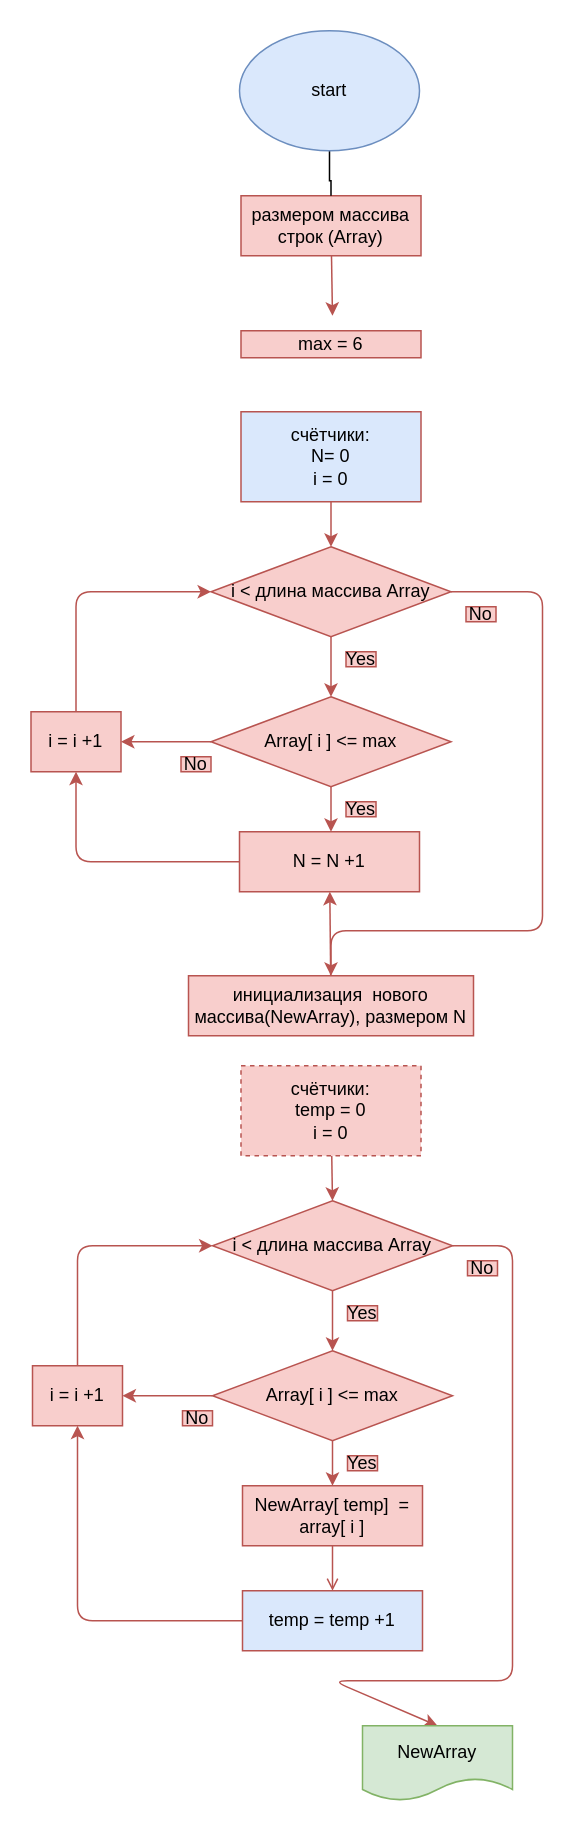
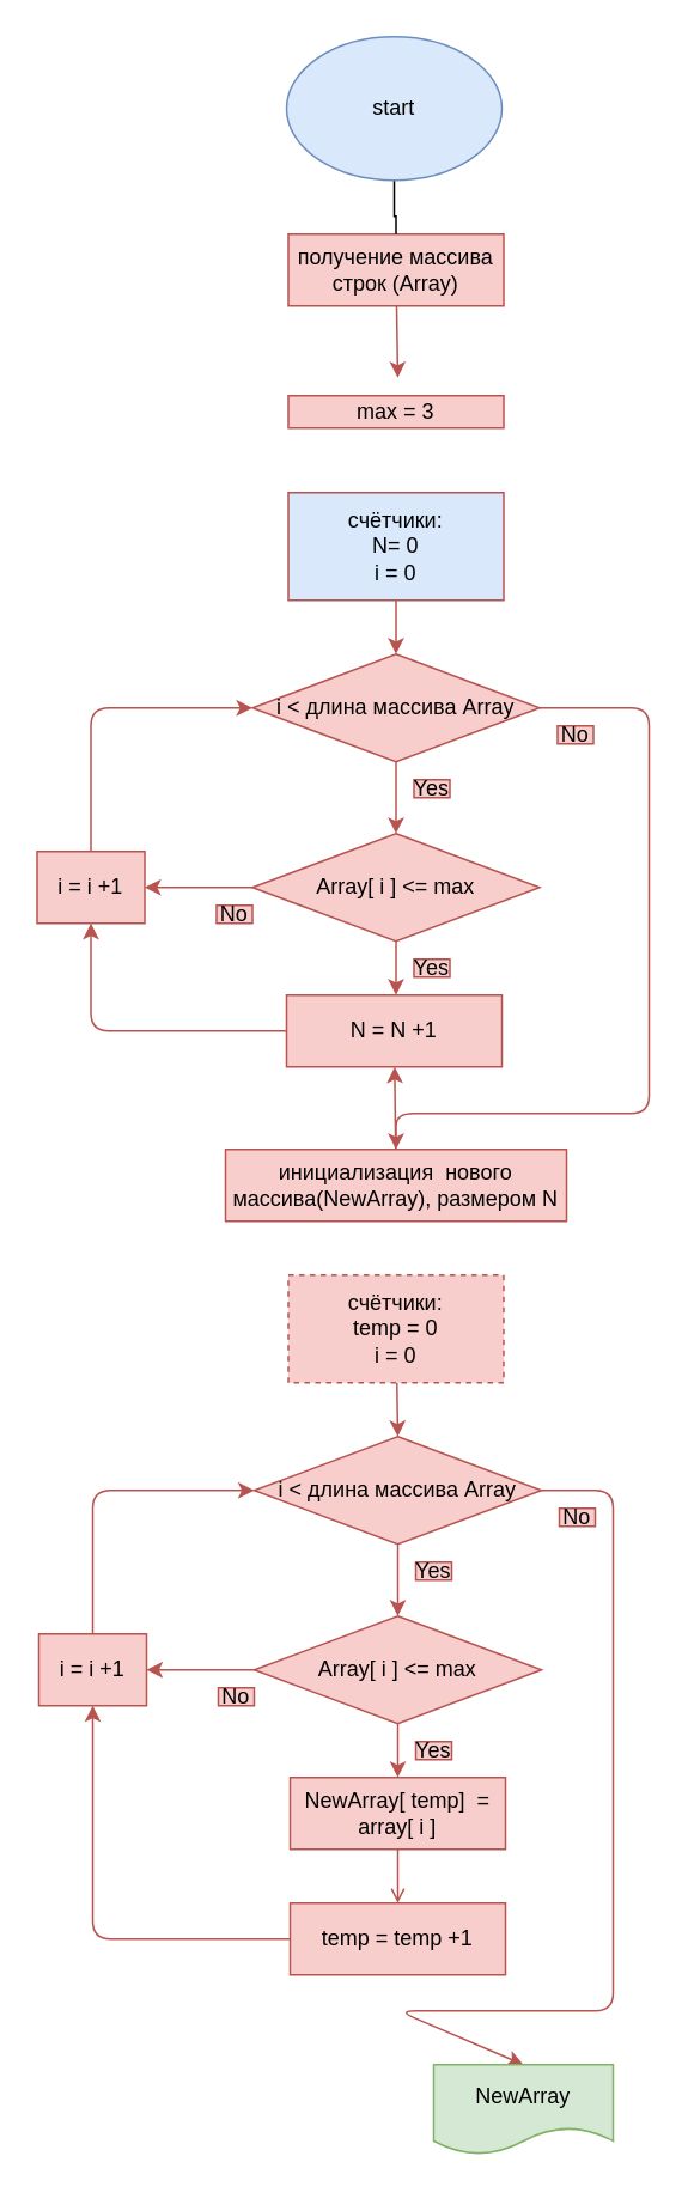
  <mxCell id="0" />
  <mxCell id="1" parent="0" />
  <mxCell id="2" style="edgeStyle=none;html=1;entryX=0.5;entryY=0;entryDx=0;entryDy=0;fillColor=#f8cecc;strokeColor=#b85450;" parent="1" source="3" edge="1"><mxGeometry relative="1" as="geometry"><mxPoint x="221" y="210" as="targetPoint" /></mxGeometry></mxCell>
- <mxCell id="3" value="размером массива строк (Array)" style="rounded=0;whiteSpace=wrap;html=1;fillColor=#f8cecc;strokeColor=#b85450;" parent="1" vertex="1"><mxGeometry x="160" y="130" width="120" height="40" as="geometry" /></mxCell>
+ <mxCell id="3" value="получение массива строк (Array)" style="rounded=0;whiteSpace=wrap;html=1;fillColor=#f8cecc;strokeColor=#b85450;" parent="1" vertex="1"><mxGeometry x="160" y="130" width="120" height="40" as="geometry" /></mxCell>
  <mxCell id="4" style="edgeStyle=none;html=1;fillColor=#f8cecc;strokeColor=#b85450;" parent="1" source="5" target="34" edge="1"><mxGeometry relative="1" as="geometry" /></mxCell>
- <mxCell id="5" value="инициализация&amp;nbsp; нового массива(NewArray), размером N" style="rounded=0;whiteSpace=wrap;html=1;fillColor=#f8cecc;strokeColor=#b85450;" parent="1" vertex="1"><mxGeometry x="125" y="650" width="190" height="40" as="geometry" /></mxCell>
+ <mxCell id="5" value="инициализация&amp;nbsp; нового массива(NewArray), размером N" style="rounded=0;whiteSpace=wrap;html=1;fillColor=#f8cecc;strokeColor=#b85450;" parent="1" vertex="1"><mxGeometry x="125" y="640" width="190" height="40" as="geometry" /></mxCell>
  <mxCell id="6" style="edgeStyle=none;html=1;entryX=0.5;entryY=0;entryDx=0;entryDy=0;fillColor=#f8cecc;strokeColor=#b85450;" parent="1" source="7" target="10" edge="1"><mxGeometry relative="1" as="geometry" /></mxCell>
  <mxCell id="7" value="счётчики:&lt;br&gt;temp = 0&lt;br&gt;i = 0" style="rounded=0;whiteSpace=wrap;html=1;fillColor=#f8cecc;strokeColor=#b85450;dashed=1;" parent="1" vertex="1"><mxGeometry x="160" y="710" width="120" height="60" as="geometry" /></mxCell>
  <mxCell id="8" style="edgeStyle=none;html=1;entryX=0.5;entryY=0;entryDx=0;entryDy=0;fillColor=#f8cecc;strokeColor=#b85450;" parent="1" source="10" target="13" edge="1"><mxGeometry relative="1" as="geometry" /></mxCell>
  <mxCell id="9" style="edgeStyle=none;html=1;entryX=0.5;entryY=0;entryDx=0;entryDy=0;fillColor=#f8cecc;strokeColor=#b85450;" parent="1" source="10" target="24" edge="1"><mxGeometry relative="1" as="geometry"><Array as="points"><mxPoint x="341" y="830" /><mxPoint x="341" y="1120" /><mxPoint x="221" y="1120" /></Array></mxGeometry></mxCell>
  <mxCell id="10" value="i &amp;lt; длина массива Array" style="rhombus;whiteSpace=wrap;html=1;fillColor=#f8cecc;strokeColor=#b85450;" parent="1" vertex="1"><mxGeometry x="141" y="800" width="160" height="60" as="geometry" /></mxCell>
  <mxCell id="11" style="edgeStyle=none;html=1;entryX=0.5;entryY=0;entryDx=0;entryDy=0;fillColor=#f8cecc;strokeColor=#b85450;" parent="1" source="13" target="15" edge="1"><mxGeometry relative="1" as="geometry" /></mxCell>
  <mxCell id="12" style="edgeStyle=none;html=1;fillColor=#f8cecc;strokeColor=#b85450;" parent="1" source="13" edge="1"><mxGeometry relative="1" as="geometry"><mxPoint x="81" y="930" as="targetPoint" /></mxGeometry></mxCell>
  <mxCell id="13" value="Array[ i ] &amp;lt;= max" style="rhombus;whiteSpace=wrap;html=1;fillColor=#f8cecc;strokeColor=#b85450;" parent="1" vertex="1"><mxGeometry x="141" y="900" width="160" height="60" as="geometry" /></mxCell>
  <mxCell id="14" style="edgeStyle=none;html=1;entryX=0.5;entryY=0;entryDx=0;entryDy=0;fillColor=#f8cecc;strokeColor=#b85450;endArrow=open;" parent="1" source="15" target="17" edge="1"><mxGeometry relative="1" as="geometry" /></mxCell>
  <mxCell id="15" value="NewArray[ temp]&amp;nbsp; = array[ i ]" style="rounded=0;whiteSpace=wrap;html=1;fillColor=#f8cecc;strokeColor=#b85450;" parent="1" vertex="1"><mxGeometry x="161" y="990" width="120" height="40" as="geometry" /></mxCell>
  <mxCell id="16" style="edgeStyle=none;html=1;entryX=0.5;entryY=1;entryDx=0;entryDy=0;fillColor=#f8cecc;strokeColor=#b85450;" parent="1" source="17" target="22" edge="1"><mxGeometry relative="1" as="geometry"><Array as="points"><mxPoint x="51" y="1080" /></Array></mxGeometry></mxCell>
- <mxCell id="17" value="temp = temp +1" style="rounded=0;whiteSpace=wrap;html=1;fillColor=#dae8fc;strokeColor=#b85450;" parent="1" vertex="1"><mxGeometry x="161" y="1060" width="120" height="40" as="geometry" /></mxCell>
+ <mxCell id="17" value="temp = temp +1" style="rounded=0;whiteSpace=wrap;html=1;fillColor=#f8cecc;strokeColor=#b85450;" parent="1" vertex="1"><mxGeometry x="161" y="1060" width="120" height="40" as="geometry" /></mxCell>
  <mxCell id="18" value="Yes" style="text;html=1;strokeColor=#b85450;fillColor=#f8cecc;align=center;verticalAlign=middle;whiteSpace=wrap;rounded=0;" parent="1" vertex="1"><mxGeometry x="231" y="870" width="20" height="10" as="geometry" /></mxCell>
  <mxCell id="19" value="Yes" style="text;html=1;strokeColor=#b85450;fillColor=#f8cecc;align=center;verticalAlign=middle;whiteSpace=wrap;rounded=0;" parent="1" vertex="1"><mxGeometry x="231" y="970" width="20" height="10" as="geometry" /></mxCell>
  <mxCell id="20" value="No" style="text;html=1;strokeColor=#b85450;fillColor=#f8cecc;align=center;verticalAlign=middle;whiteSpace=wrap;rounded=0;" parent="1" vertex="1"><mxGeometry x="311" y="840" width="20" height="10" as="geometry" /></mxCell>
  <mxCell id="21" style="edgeStyle=none;html=1;entryX=0;entryY=0.5;entryDx=0;entryDy=0;fillColor=#f8cecc;strokeColor=#b85450;" parent="1" source="22" target="10" edge="1"><mxGeometry relative="1" as="geometry"><Array as="points"><mxPoint x="51" y="830" /></Array></mxGeometry></mxCell>
  <mxCell id="22" value="i = i +1" style="rounded=0;whiteSpace=wrap;html=1;fillColor=#f8cecc;strokeColor=#b85450;" parent="1" vertex="1"><mxGeometry x="21" y="910" width="60" height="40" as="geometry" /></mxCell>
  <mxCell id="23" value="No" style="text;html=1;strokeColor=#b85450;fillColor=#f8cecc;align=center;verticalAlign=middle;whiteSpace=wrap;rounded=0;" parent="1" vertex="1"><mxGeometry x="121" y="940" width="20" height="10" as="geometry" /></mxCell>
  <mxCell id="24" value="NewArray" style="shape=document;whiteSpace=wrap;html=1;boundedLbl=1;fillColor=#d5e8d4;strokeColor=#82b366;" parent="1" vertex="1"><mxGeometry x="241" y="1150" width="100" height="50" as="geometry" /></mxCell>
  <mxCell id="25" style="edgeStyle=none;html=1;entryX=0.5;entryY=0;entryDx=0;entryDy=0;fillColor=#f8cecc;strokeColor=#b85450;" parent="1" source="26" target="29" edge="1"><mxGeometry relative="1" as="geometry" /></mxCell>
  <mxCell id="26" value="счётчики:&lt;br&gt;N= 0&lt;br&gt;i = 0" style="rounded=0;whiteSpace=wrap;html=1;fillColor=#dae8fc;strokeColor=#b85450;" parent="1" vertex="1"><mxGeometry x="160" y="274" width="120" height="60" as="geometry" /></mxCell>
  <mxCell id="27" style="edgeStyle=none;html=1;entryX=0.5;entryY=0;entryDx=0;entryDy=0;fillColor=#f8cecc;strokeColor=#b85450;" parent="1" source="29" target="32" edge="1"><mxGeometry relative="1" as="geometry" /></mxCell>
  <mxCell id="28" style="edgeStyle=none;html=1;fillColor=#f8cecc;strokeColor=#b85450;" parent="1" source="29" target="5" edge="1"><mxGeometry relative="1" as="geometry"><Array as="points"><mxPoint x="361" y="394" /><mxPoint x="361" y="620" /><mxPoint x="220" y="620" /></Array></mxGeometry></mxCell>
  <mxCell id="29" value="i &amp;lt; длина массива Array" style="rhombus;whiteSpace=wrap;html=1;fillColor=#f8cecc;strokeColor=#b85450;" parent="1" vertex="1"><mxGeometry x="140" y="364" width="160" height="60" as="geometry" /></mxCell>
  <mxCell id="30" style="edgeStyle=none;html=1;entryX=0.5;entryY=0;entryDx=0;entryDy=0;fillColor=#f8cecc;strokeColor=#b85450;" parent="1" source="32" edge="1"><mxGeometry relative="1" as="geometry"><mxPoint x="220" y="554" as="targetPoint" /></mxGeometry></mxCell>
  <mxCell id="31" style="edgeStyle=none;html=1;fillColor=#f8cecc;strokeColor=#b85450;" parent="1" source="32" edge="1"><mxGeometry relative="1" as="geometry"><mxPoint x="80" y="494" as="targetPoint" /></mxGeometry></mxCell>
  <mxCell id="32" value="Array[ i ] &amp;lt;= max" style="rhombus;whiteSpace=wrap;html=1;fillColor=#f8cecc;strokeColor=#b85450;" parent="1" vertex="1"><mxGeometry x="140" y="464" width="160" height="60" as="geometry" /></mxCell>
  <mxCell id="33" style="edgeStyle=none;html=1;entryX=0.5;entryY=1;entryDx=0;entryDy=0;fillColor=#f8cecc;strokeColor=#b85450;" parent="1" source="34" target="39" edge="1"><mxGeometry relative="1" as="geometry"><Array as="points"><mxPoint x="50" y="574" /></Array></mxGeometry></mxCell>
  <mxCell id="34" value="N = N +1" style="rounded=0;whiteSpace=wrap;html=1;fillColor=#f8cecc;strokeColor=#b85450;" parent="1" vertex="1"><mxGeometry x="159" y="554" width="120" height="40" as="geometry" /></mxCell>
  <mxCell id="35" value="Yes" style="text;html=1;strokeColor=#b85450;fillColor=#f8cecc;align=center;verticalAlign=middle;whiteSpace=wrap;rounded=0;" parent="1" vertex="1"><mxGeometry x="230" y="434" width="20" height="10" as="geometry" /></mxCell>
  <mxCell id="36" value="Yes" style="text;html=1;strokeColor=#b85450;fillColor=#f8cecc;align=center;verticalAlign=middle;whiteSpace=wrap;rounded=0;" parent="1" vertex="1"><mxGeometry x="230" y="534" width="20" height="10" as="geometry" /></mxCell>
  <mxCell id="37" value="No" style="text;html=1;strokeColor=#b85450;fillColor=#f8cecc;align=center;verticalAlign=middle;whiteSpace=wrap;rounded=0;" parent="1" vertex="1"><mxGeometry x="310" y="404" width="20" height="10" as="geometry" /></mxCell>
  <mxCell id="38" style="edgeStyle=none;html=1;entryX=0;entryY=0.5;entryDx=0;entryDy=0;fillColor=#f8cecc;strokeColor=#b85450;" parent="1" source="39" target="29" edge="1"><mxGeometry relative="1" as="geometry"><Array as="points"><mxPoint x="50" y="394" /></Array></mxGeometry></mxCell>
  <mxCell id="39" value="i = i +1" style="rounded=0;whiteSpace=wrap;html=1;fillColor=#f8cecc;strokeColor=#b85450;" parent="1" vertex="1"><mxGeometry x="20" y="474" width="60" height="40" as="geometry" /></mxCell>
  <mxCell id="40" value="No" style="text;html=1;strokeColor=#b85450;fillColor=#f8cecc;align=center;verticalAlign=middle;whiteSpace=wrap;rounded=0;" parent="1" vertex="1"><mxGeometry x="120" y="504" width="20" height="10" as="geometry" /></mxCell>
- <mxCell id="41" value="max = 6" style="rounded=0;whiteSpace=wrap;html=1;fillColor=#f8cecc;strokeColor=#b85450;" parent="1" vertex="1"><mxGeometry x="160" y="220" width="120" height="18" as="geometry" /></mxCell>
+ <mxCell id="41" value="max = 3" style="rounded=0;whiteSpace=wrap;html=1;fillColor=#f8cecc;strokeColor=#b85450;" parent="1" vertex="1"><mxGeometry x="160" y="220" width="120" height="18" as="geometry" /></mxCell>
  <mxCell id="42" value="" style="edgeStyle=orthogonalEdgeStyle;rounded=0;orthogonalLoop=1;jettySize=auto;html=1;endArrow=none;" parent="1" source="43" target="3" edge="1"><mxGeometry relative="1" as="geometry" /></mxCell>
  <mxCell id="43" value="start" style="ellipse;whiteSpace=wrap;html=1;fillColor=#dae8fc;strokeColor=#6c8ebf;" parent="1" vertex="1"><mxGeometry x="159" y="20" width="120" height="80" as="geometry" /></mxCell>
